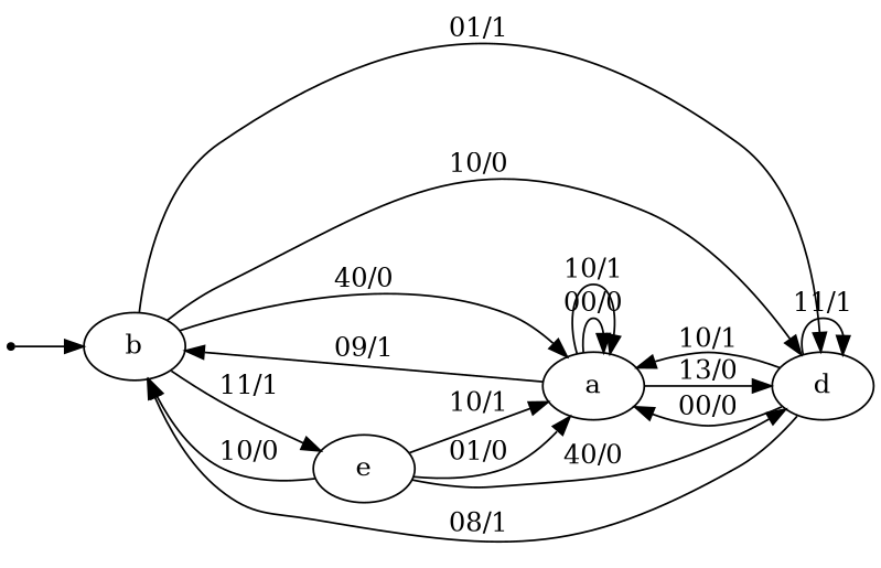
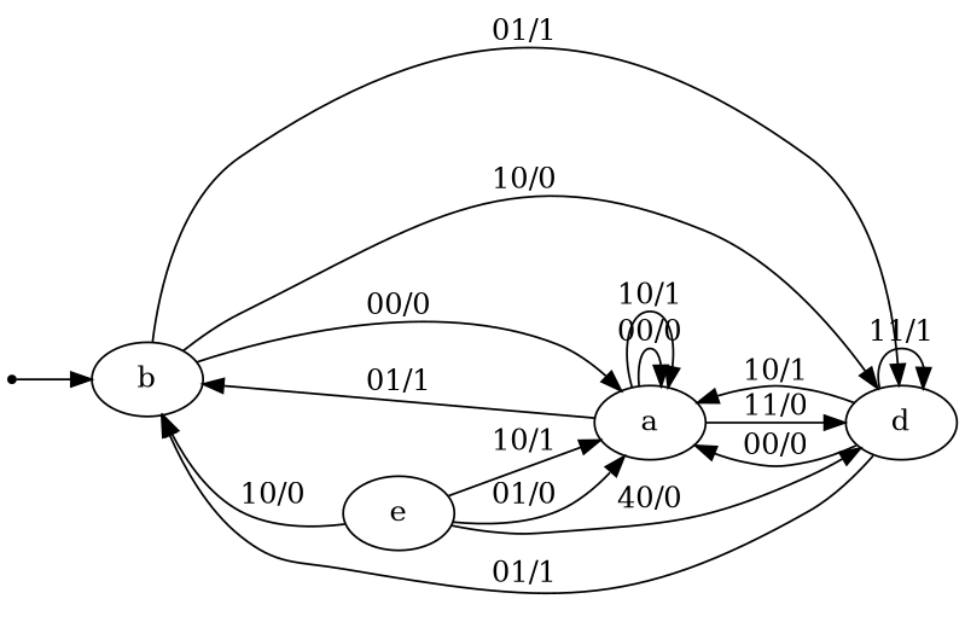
  digraph {
    rankdir=LR
    INIT [shape=point]
    n2 [label=b]
    n3 [label=a]
    n4 [label=d]
    n5 [label=e]
    INIT -> n2
-   n2 -> n3 [label="40/0"]
+   n2 -> n3 [label="00/0"]
    n2 -> n4 [label="01/1"]
    n2 -> n4 [label="10/0"]
-   n2 -> n5 [label="11/1"]
-   n3 -> n2 [label="09/1"]
+   n3 -> n2 [label="01/1"]
    n3 -> n3 [label="00/0"]
    n3 -> n3 [label="10/1"]
-   n3 -> n4 [label="13/0"]
-   n4 -> n2 [label="08/1"]
+   n3 -> n4 [label="11/0"]
+   n4 -> n2 [label="01/1"]
    n4 -> n3 [label="00/0"]
    n4 -> n3 [label="10/1"]
    n4 -> n4 [label="11/1"]
    n5 -> n2 [label="10/0"]
    n5 -> n3 [label="01/0"]
    n5 -> n3 [label="10/1"]
    n5 -> n4 [label="40/0"]
  }
